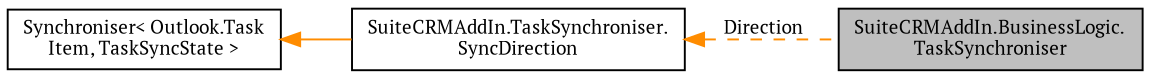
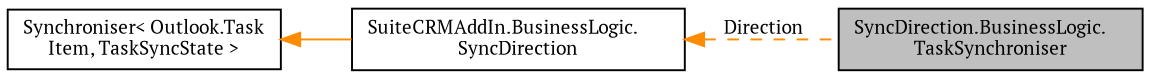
  digraph {
    fontname="PT Serif"
    rankdir=LR
    node [color=black fillcolor=white fontname="PT Serif" fontsize=10 shape=record style=filled]
    edge [color=darkorange dir=back fontname="PT Serif" fontsize=10 labelfontname=Helvetica labelfontsize=10]
-   n1 [fillcolor=grey75 fontcolor=black height=0.2 label="SuiteCRMAddIn.BusinessLogic.\lTaskSynchroniser" width=0.4]
+   n1 [fillcolor=grey75 fontcolor=black height=0.2 label="SyncDirection.BusinessLogic.\lTaskSynchroniser" width=0.4]
    n2 [height=0.2 label="Synchroniser\< Outlook.Task\lItem, TaskSyncState \>" width=0.4]
-   n3 [height=0.2 label="SuiteCRMAddIn.TaskSynchroniser.\lSyncDirection" width=0.4]
+   n3 [height=0.2 label="SuiteCRMAddIn.BusinessLogic.\lSyncDirection" width=0.4]
    n2 -> n3 [style=solid]
    n3 -> n1 [label=" Direction" style=dashed]
  }
